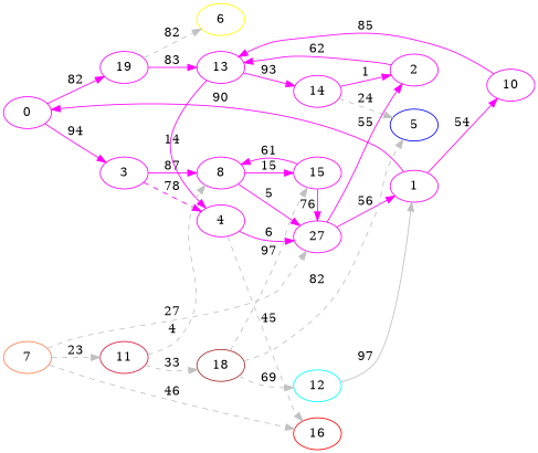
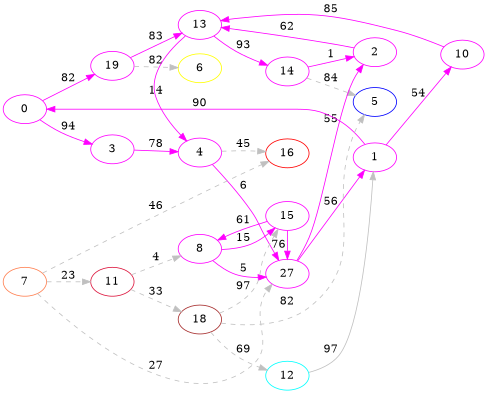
  digraph {
    rankdir=LR
    ranksep=equally
    node [color=magenta]
    edge [color=magenta]
    0
    19
    3
    13
    6 [color=yellow]
    8
    4
    14
    15
    n10 [label=27]
    16 [color=red]
    2
    5 [color=blue]
    1
    10
    7 [color=coral]
    11 [color=crimson]
    18 [color=brown]
    12 [color=aqua]
    subgraph sub_1 {
      rank=same
      0
    }
    subgraph sub_2 {
      rank=same
      19
      3
    }
    subgraph sub_3 {
      rank=same
      13
      6
      8
      4
    }
    subgraph sub_4 {
      rank=same
      14
      15
      n10
      16
    }
    subgraph sub_5 {
      rank=same
      2
      5
      1
    }
    subgraph sub_6 {
      rank=same
      10
    }
    subgraph sub_7 {
      rank=same
    }
    subgraph sub_8 {
      rank=same
      7
    }
    subgraph sub_9 {
      rank=same
      11
    }
    subgraph sub_10 {
      rank=same
      18
    }
    subgraph sub_11 {
      rank=same
      12
    }
    subgraph sub_12 {
      rank=same
    }
    0 -> 19 [label=82]
    0 -> 3 [label=94]
    19 -> 13 [label=83]
    19 -> 6 [color=grey label=82 style=dashed]
-   3 -> 8 [label=87]
-   3 -> 4 [label=78 style=dashed]
+   3 -> 4 [label=78]
    13 -> 4 [label=14]
    13 -> 14 [label=93]
    8 -> 15 [label=15]
    8 -> n10 [label=5]
    4 -> n10 [label=6]
    4 -> 16 [color=grey label=45 style=dashed]
    14 -> 2 [label=1]
-   14 -> 5 [color=grey label=24 style=dashed]
+   14 -> 5 [color=grey label=84 style=dashed]
    15 -> 8 [label=61]
    15 -> n10 [label=76]
    n10 -> 2 [label=55]
    n10 -> 1 [label=56]
    2 -> 13 [label=62]
    1 -> 0 [label=90]
    1 -> 10 [label=54]
    10 -> 13 [label=85]
    7 -> n10 [color=grey label=27 style=dashed]
    7 -> 16 [color=grey label=46 style=dashed]
    7 -> 11 [color=grey label=23 style=dashed]
    11 -> 8 [color=grey label=4 style=dashed]
    11 -> 18 [color=grey label=33 style=dashed]
    18 -> 15 [color=grey label=97 style=dashed]
    18 -> 5 [color=grey label=82 style=dashed]
    18 -> 12 [color=grey label=69 style=dashed]
    12 -> 1 [color=grey label=97 style=solid]
  }
